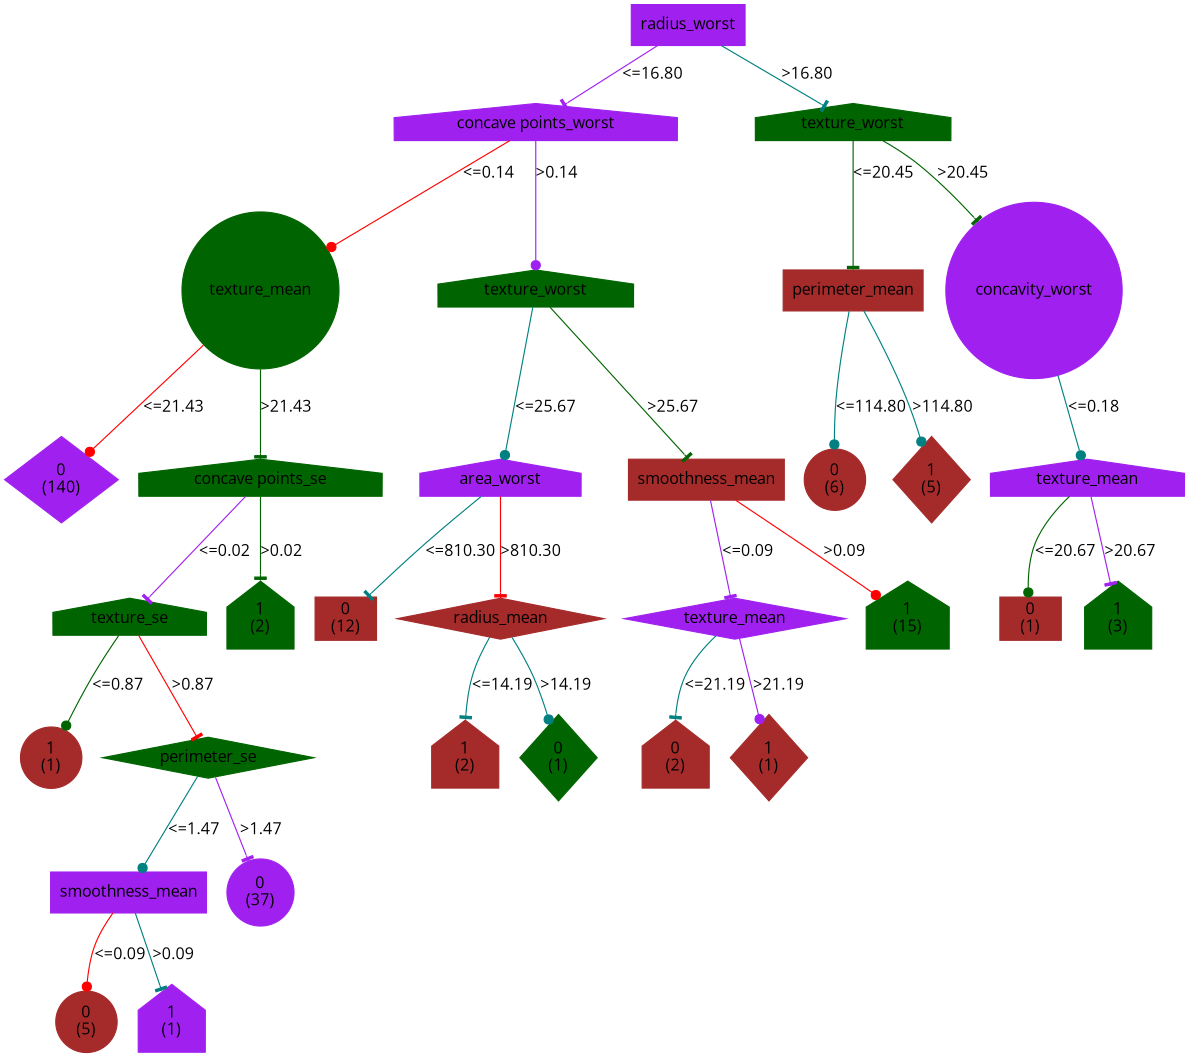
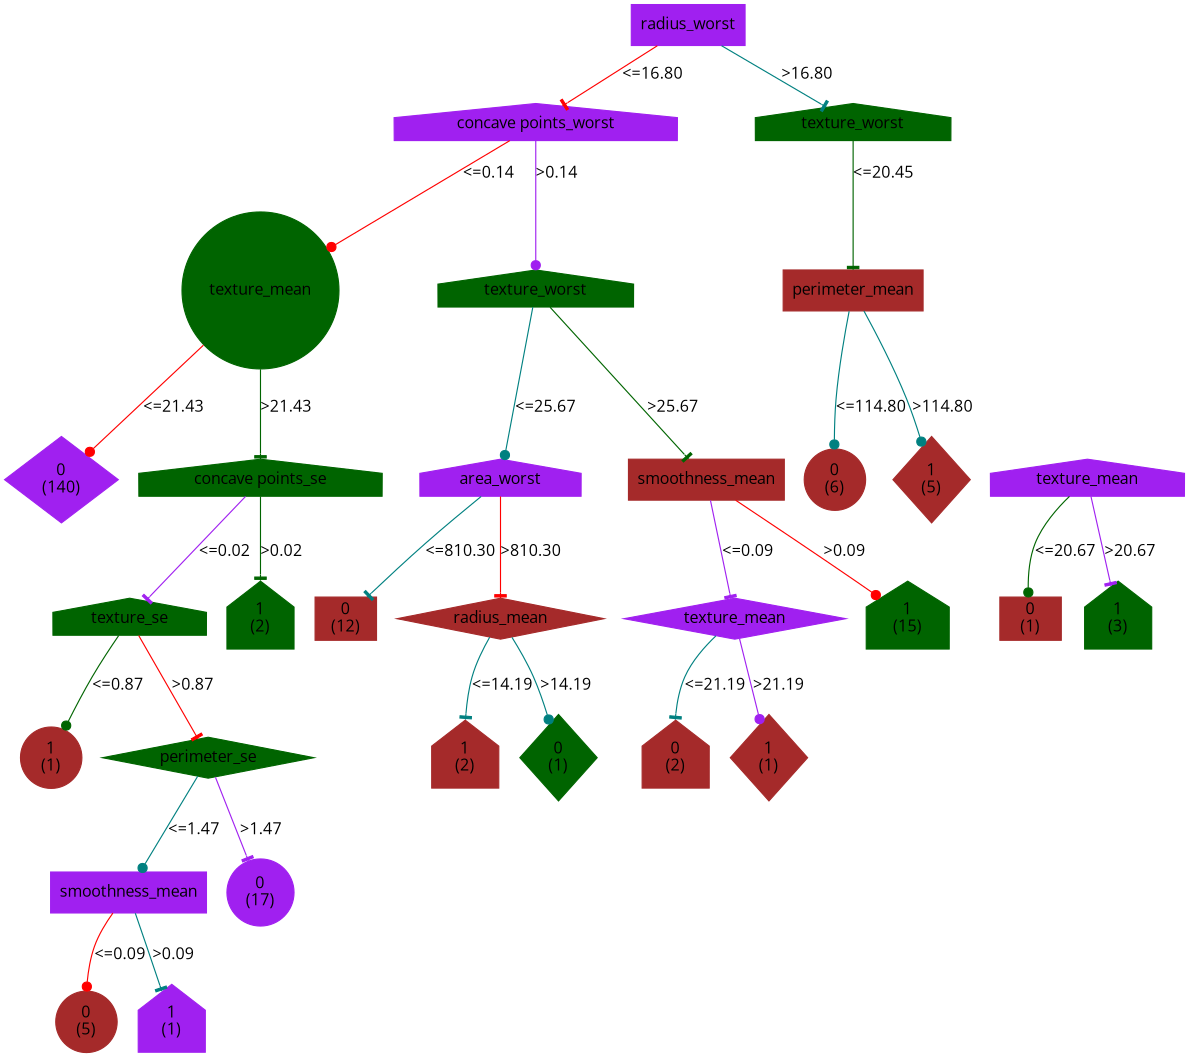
  digraph {
    fontname="Open Sans"
    node [color=brown fontname="Open Sans" shape=house style=filled weight=5]
    edge [arrowhead=tee color=teal fontname="Open Sans"]
    n1 [color=purple label="radius_worst\n" shape=box weight=1]
    n2 [color=purple label="concave points_worst\n" weight=2]
    n3 [color=darkgreen label="texture_worst\n" weight=2]
    n4 [color=darkgreen label="texture_mean\n" shape=circle weight=3]
    n5 [color=darkgreen label="texture_worst\n" weight=3]
    n6 [label="perimeter_mean\n" shape=box weight=3]
-   n7 [color=purple label="concavity_worst\n" shape=circle weight=3]
    n8 [color=purple label="0\n(140)\n" shape=diamond weight=4]
    n9 [color=darkgreen label="concave points_se\n" weight=4]
    n10 [color=purple label="area_worst\n" weight=4]
    n11 [label="smoothness_mean\n" shape=box weight=4]
    n12 [label="0\n(6)\n" shape=circle weight=4]
    n13 [label="1\n(5)\n" shape=diamond weight=4]
    n14 [color=purple label="texture_mean\n" weight=4]
    n15 [color=darkgreen label="texture_se\n"]
    n16 [color=darkgreen label="1\n(2)\n"]
    n17 [label="0\n(12)\n" shape=box]
    n18 [label="radius_mean\n" shape=diamond]
    n19 [color=purple label="texture_mean\n" shape=diamond]
    n20 [color=darkgreen label="1\n(15)\n"]
    n21 [label="0\n(1)\n" shape=box]
    n22 [color=darkgreen label="1\n(3)\n"]
    n23 [label="1\n(1)\n" shape=circle weight=6]
    n24 [color=darkgreen label="perimeter_se\n" shape=diamond weight=6]
    n25 [label="1\n(2)\n" weight=6]
    n26 [color=darkgreen label="0\n(1)\n" shape=diamond weight=6]
    n27 [label="0\n(2)\n" weight=6]
    n28 [label="1\n(1)\n" shape=diamond weight=6]
    n29 [color=purple label="smoothness_mean\n" shape=box weight=7]
-   n30 [color=purple label="0\n(37)\n" shape=circle weight=7]
+   n30 [color=purple label="0\n(17)\n" shape=circle weight=7]
    n31 [label="0\n(5)\n" shape=circle weight=8]
    n32 [color=purple label="1\n(1)\n" weight=8]
    subgraph sub_1 {
      rank=same
      n1
    }
    subgraph sub_2 {
      rank=same
      n2
      n3
    }
    subgraph sub_3 {
      rank=same
      n4
      n5
      n6
-     n7
    }
    subgraph sub_4 {
      rank=same
      n8
      n9
      n10
      n11
      n12
      n13
      n14
    }
    subgraph sub_5 {
      rank=same
      n15
      n16
      n17
      n18
      n19
      n20
      n21
      n22
    }
    subgraph sub_6 {
      rank=same
      n23
      n24
      n25
      n26
      n27
      n28
    }
    subgraph sub_7 {
      rank=same
      n29
      n30
    }
    subgraph sub_8 {
      rank=same
      n31
      n32
    }
-   n1 -> n2 [color=purple label="<=16.80"]
+   n1 -> n2 [color=red label="<=16.80"]
    n1 -> n3 [label=">16.80"]
    n2 -> n4 [arrowhead=dot color=red label="<=0.14"]
    n2 -> n5 [arrowhead=dot color=purple label=">0.14"]
    n3 -> n6 [color=darkgreen label="<=20.45"]
-   n3 -> n7 [color=darkgreen label=">20.45"]
    n4 -> n8 [arrowhead=dot color=red label="<=21.43"]
    n4 -> n9 [color=darkgreen label=">21.43"]
    n5 -> n10 [arrowhead=dot label="<=25.67"]
    n5 -> n11 [color=darkgreen label=">25.67"]
    n6 -> n12 [arrowhead=dot label="<=114.80"]
    n6 -> n13 [arrowhead=dot label=">114.80"]
-   n7 -> n14 [arrowhead=dot label="<=0.18"]
    n9 -> n15 [color=purple label="<=0.02"]
    n9 -> n16 [color=darkgreen label=">0.02"]
    n10 -> n17 [label="<=810.30"]
    n10 -> n18 [color=red label=">810.30"]
    n11 -> n19 [color=purple label="<=0.09"]
    n11 -> n20 [arrowhead=dot color=red label=">0.09"]
    n14 -> n21 [arrowhead=dot color=darkgreen label="<=20.67"]
    n14 -> n22 [color=purple label=">20.67"]
    n15 -> n23 [arrowhead=dot color=darkgreen label="<=0.87"]
    n15 -> n24 [color=red label=">0.87"]
    n18 -> n25 [label="<=14.19"]
    n18 -> n26 [arrowhead=dot label=">14.19"]
    n19 -> n27 [label="<=21.19"]
    n19 -> n28 [arrowhead=dot color=purple label=">21.19"]
    n24 -> n29 [arrowhead=dot label="<=1.47"]
    n24 -> n30 [color=purple label=">1.47"]
    n29 -> n31 [arrowhead=dot color=red label="<=0.09"]
    n29 -> n32 [label=">0.09"]
  }
